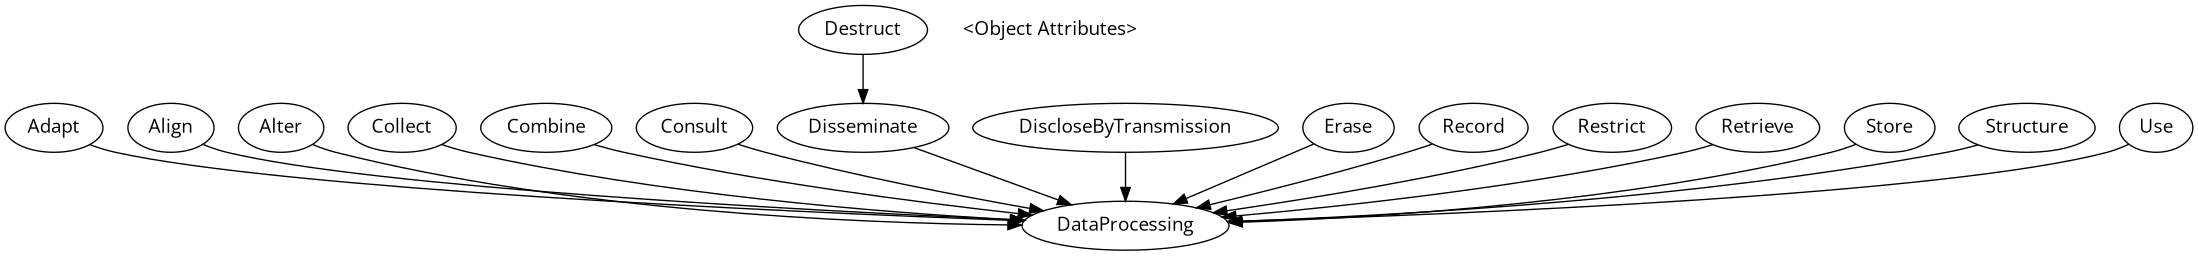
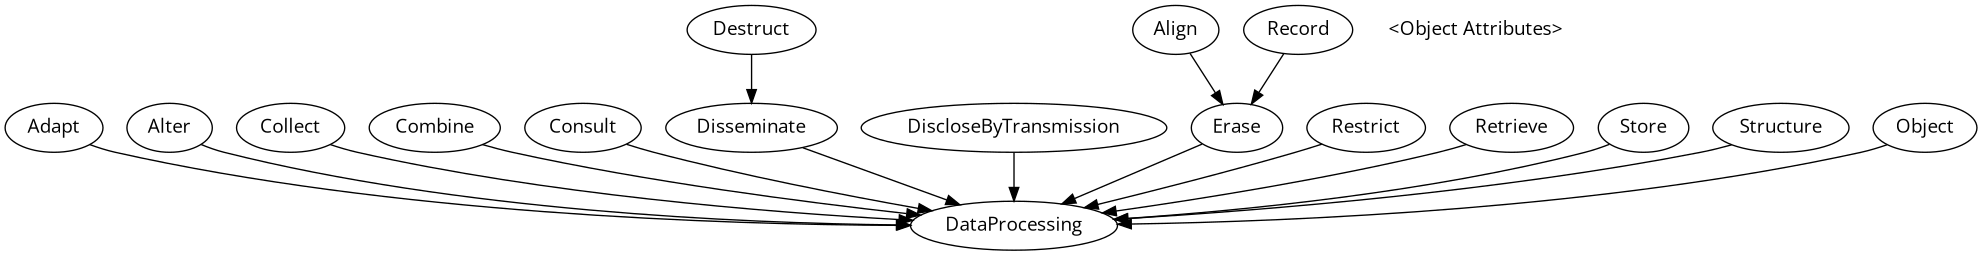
  strict digraph {
    fontname="Open Sans"
    node [fontname="Open Sans" shape=ellipse]
    edge [fontname="Open Sans"]
    Adapt
    DataProcessing
    Align
    Alter
    Collect
    Combine
    Consult
    Destruct
    Disseminate
    DiscloseByTransmission
    Erase
    Record
    Restrict
    Retrieve
    Store
    Structure
-   Use
+   Use [label=Object]
    "<Object Attributes>" [shape=none]
    subgraph sub_1 {
      rank=same
    }
    subgraph sub_2 {
      rank=same
    }
    subgraph sub_3 {
      rank=same
    }
    subgraph sub_4 {
      subgraph sub_5 {
      }
    }
    subgraph sub_6 {
      subgraph sub_7 {
      }
    }
    subgraph sub_8 {
    }
    Adapt -> DataProcessing
-   Align -> DataProcessing
+   Align -> Erase
    Alter -> DataProcessing
    Collect -> DataProcessing
    Combine -> DataProcessing
    Consult -> DataProcessing
    Destruct -> Disseminate
    Disseminate -> DataProcessing
    DiscloseByTransmission -> DataProcessing
    Erase -> DataProcessing
-   Record -> DataProcessing
+   Record -> Erase
    Restrict -> DataProcessing
    Retrieve -> DataProcessing
    Store -> DataProcessing
    Structure -> DataProcessing
    Use -> DataProcessing
  }
